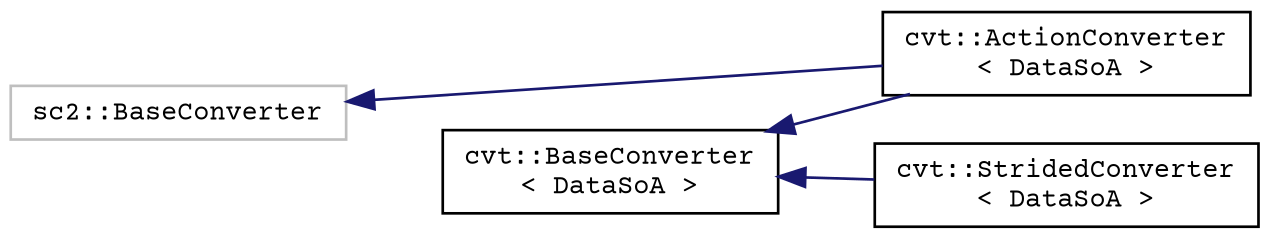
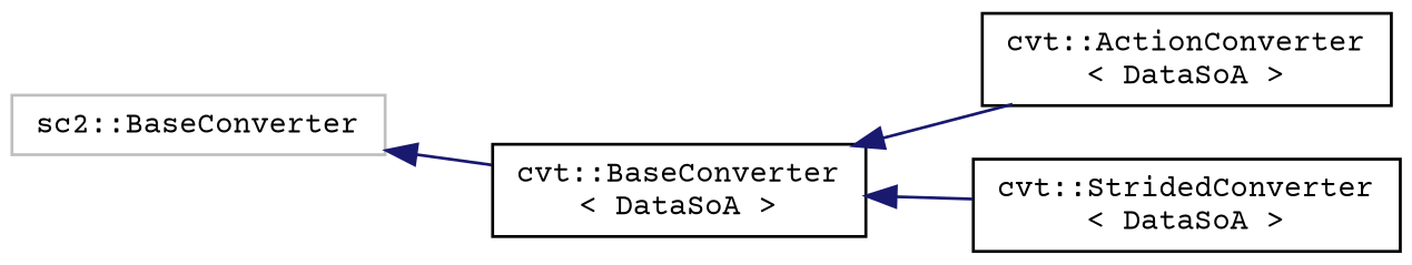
  digraph {
    fontname="Courier Prime"
    rankdir=LR
    node [color=black fillcolor=white fontname="Courier Prime" fontsize=10 shape=record style=filled]
    edge [color=midnightblue dir=back fontname="Courier Prime" fontsize=10 labelfontname=Helvetica labelfontsize=10 style=solid]
    n1 [color=grey75 height=0.2 label="sc2::BaseConverter" width=0.4]
    n2 [height=0.2 label="cvt::BaseConverter\l\< DataSoA \>" width=0.4]
    n3 [height=0.2 label="cvt::ActionConverter\l\< DataSoA \>" width=0.4]
    n4 [height=0.2 label="cvt::StridedConverter\l\< DataSoA \>" width=0.4]
-   n1 -> n3
+   n1 -> n2
    n2 -> n3
    n2 -> n4
  }
